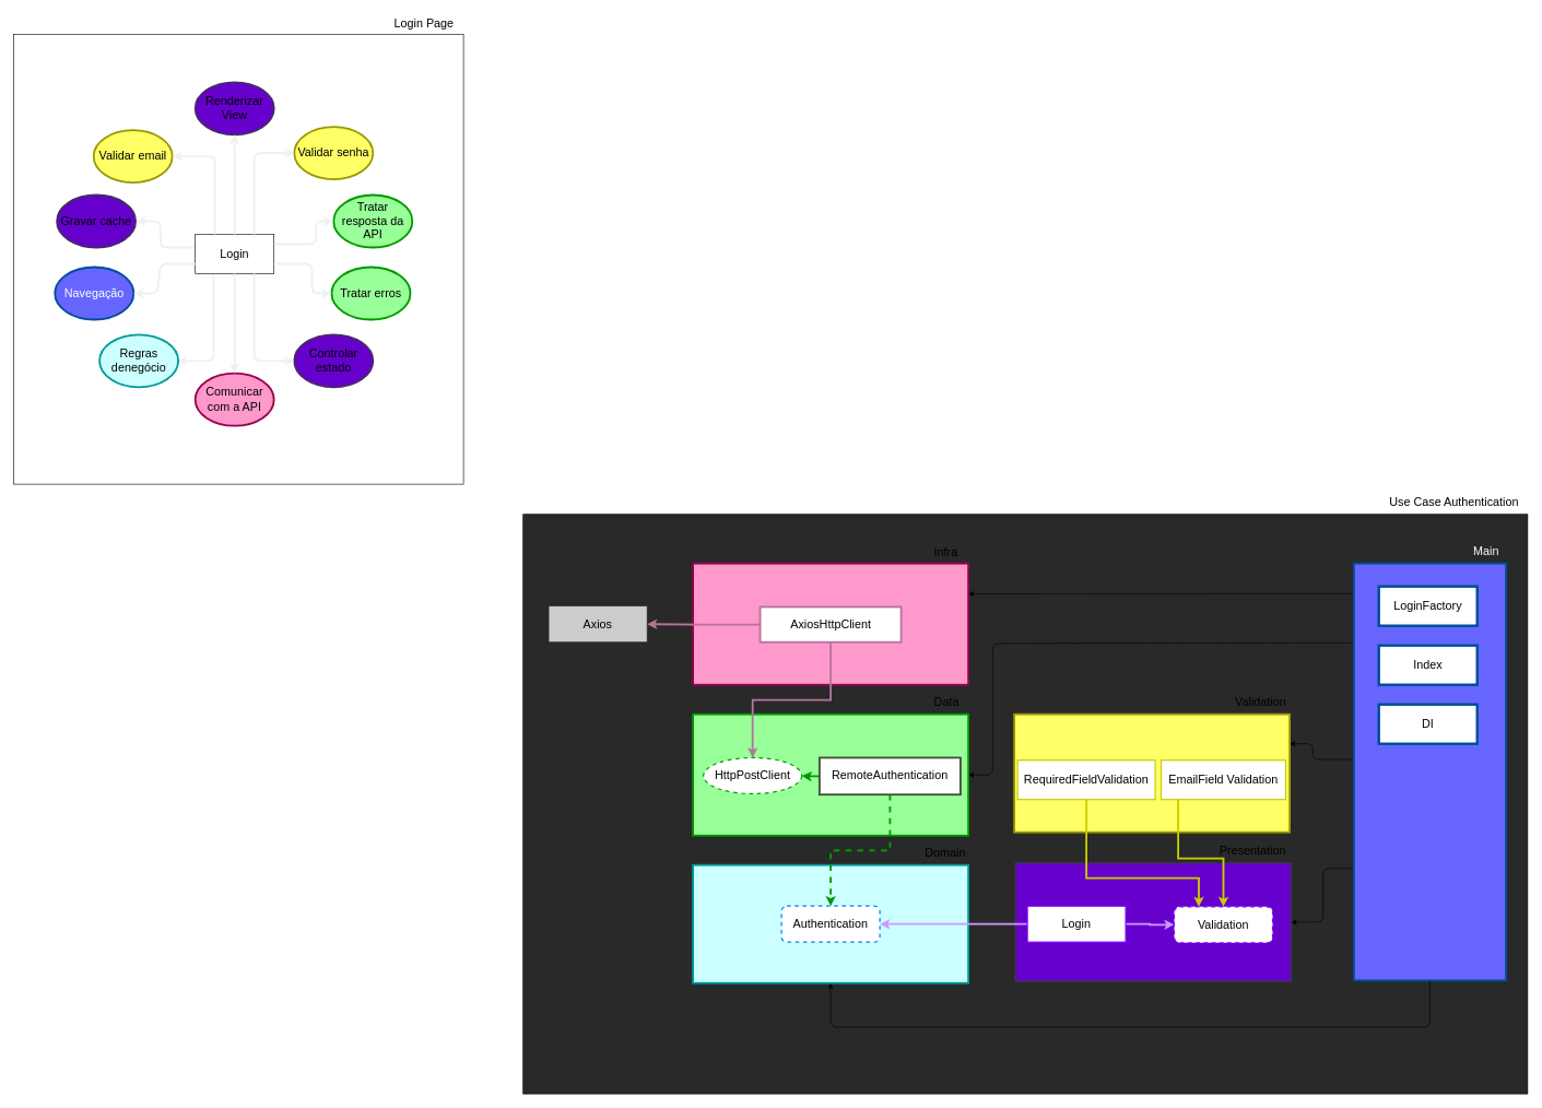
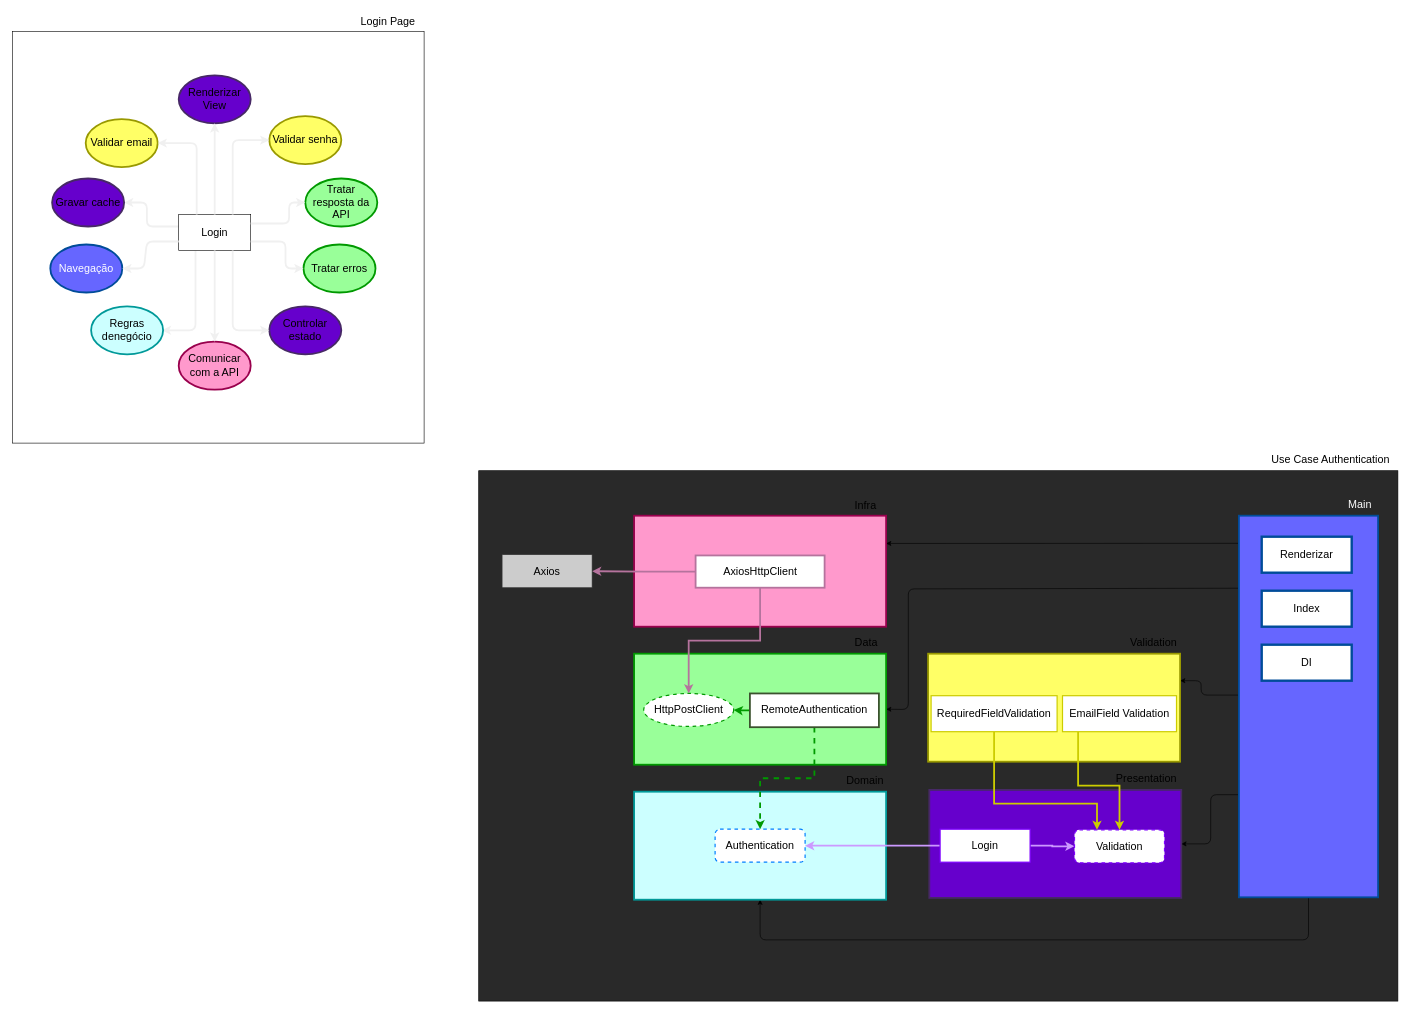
  <mxCell id="0" />
  <mxCell id="1" parent="0" />
  <mxCell id="2" value="" style="rounded=0;whiteSpace=wrap;html=1;fontSize=18;fillColor=#292929;" vertex="1" parent="1"><mxGeometry x="797" y="784" width="1532" height="884" as="geometry" /></mxCell>
  <mxCell id="3" style="edgeStyle=none;html=1;fontColor=#FFFFFF;entryX=1;entryY=0.25;entryDx=0;entryDy=0;" parent="1" target="30" edge="1"><mxGeometry relative="1" as="geometry"><mxPoint x="1969" y="1152" as="targetPoint" /><mxPoint x="2073" y="1158" as="sourcePoint" /><Array as="points"><mxPoint x="2001" y="1158" /><mxPoint x="2001" y="1134" /></Array></mxGeometry></mxCell>
  <mxCell id="4" style="edgeStyle=none;html=1;entryX=1;entryY=0.5;entryDx=0;entryDy=0;fontColor=#FFFFFF;" parent="1" target="24" edge="1"><mxGeometry relative="1" as="geometry"><mxPoint x="2075" y="1324" as="sourcePoint" /><Array as="points"><mxPoint x="2017" y="1324" /><mxPoint x="2017" y="1406" /></Array></mxGeometry></mxCell>
  <mxCell id="5" style="edgeStyle=none;html=1;entryX=1;entryY=0.25;entryDx=0;entryDy=0;fontColor=#FFFFFF;" parent="1" target="18" edge="1"><mxGeometry relative="1" as="geometry"><mxPoint x="2071" y="905" as="sourcePoint" /></mxGeometry></mxCell>
  <mxCell id="6" style="edgeStyle=none;html=1;exitX=0.5;exitY=1;exitDx=0;exitDy=0;fontColor=#FFFFFF;entryX=0.5;entryY=1;entryDx=0;entryDy=0;" parent="1" source="8" target="10" edge="1"><mxGeometry relative="1" as="geometry"><Array as="points"><mxPoint x="2180" y="1566" /><mxPoint x="1266" y="1566" /></Array></mxGeometry></mxCell>
  <mxCell id="7" style="edgeStyle=none;html=1;exitX=0.004;exitY=0.19;exitDx=0;exitDy=0;entryX=1;entryY=0.5;entryDx=0;entryDy=0;fontColor=#FFFFFF;exitPerimeter=0;" parent="1" source="8" target="9" edge="1"><mxGeometry relative="1" as="geometry"><Array as="points"><mxPoint x="1513" y="981" /><mxPoint x="1513" y="1182" /></Array></mxGeometry></mxCell>
  <mxCell id="8" value="" style="rounded=0;whiteSpace=wrap;html=1;fontSize=18;strokeColor=#004C99;strokeWidth=3;fillColor=#6666FF;" parent="1" vertex="1"><mxGeometry x="2064" y="859" width="232" height="636" as="geometry" /></mxCell>
  <mxCell id="9" value="" style="rounded=0;whiteSpace=wrap;html=1;fillColor=#99FF99;strokeColor=#009900;strokeWidth=3;fontSize=18;" parent="1" vertex="1"><mxGeometry x="1056" y="1089" width="420" height="185" as="geometry" /></mxCell>
  <mxCell id="10" value="" style="rounded=0;whiteSpace=wrap;html=1;fillColor=#CCFFFF;strokeColor=#009999;strokeWidth=3;fontSize=18;" parent="1" vertex="1"><mxGeometry x="1056" y="1319" width="420" height="180" as="geometry" /></mxCell>
  <mxCell id="11" value="&lt;font style=&quot;font-size: 18px&quot; color=&quot;#000000&quot;&gt;Authentication&lt;/font&gt;" style="rounded=1;whiteSpace=wrap;html=1;strokeColor=#007FFF;dashed=1;strokeWidth=2;fillColor=#FFFFFF;" parent="1" vertex="1"><mxGeometry x="1191" y="1381.5" width="150" height="55" as="geometry" /></mxCell>
  <mxCell id="12" value="Domain" style="text;html=1;strokeColor=none;fillColor=none;align=center;verticalAlign=middle;whiteSpace=wrap;rounded=0;fontSize=18;" parent="1" vertex="1"><mxGeometry x="1411" y="1286" width="60" height="30" as="geometry" /></mxCell>
  <mxCell id="13" style="edgeStyle=orthogonalEdgeStyle;rounded=0;orthogonalLoop=1;jettySize=auto;html=1;exitX=0.5;exitY=1;exitDx=0;exitDy=0;fontSize=18;strokeWidth=3;fillColor=#d5e8d4;strokeColor=#009900;dashed=1;" parent="1" source="15" target="11" edge="1"><mxGeometry relative="1" as="geometry" /></mxCell>
  <mxCell id="14" style="edgeStyle=orthogonalEdgeStyle;rounded=0;orthogonalLoop=1;jettySize=auto;html=1;exitX=0;exitY=0.5;exitDx=0;exitDy=0;fontSize=18;strokeColor=#009900;strokeWidth=3;" parent="1" source="15" target="17" edge="1"><mxGeometry relative="1" as="geometry" /></mxCell>
  <mxCell id="15" value="&lt;font style=&quot;font-size: 18px&quot; color=&quot;#000000&quot;&gt;RemoteAuthentication&lt;/font&gt;" style="rounded=0;whiteSpace=wrap;html=1;strokeColor=#3B522E;strokeWidth=3;fillColor=#FFFFFF;" parent="1" vertex="1"><mxGeometry x="1249" y="1155.25" width="215" height="56.25" as="geometry" /></mxCell>
  <mxCell id="16" value="Data&lt;br&gt;" style="text;html=1;strokeColor=none;fillColor=none;align=center;verticalAlign=middle;whiteSpace=wrap;rounded=0;fontSize=18;" parent="1" vertex="1"><mxGeometry x="1413" y="1056" width="60" height="30" as="geometry" /></mxCell>
  <mxCell id="17" value="&lt;font style=&quot;font-size: 18px&quot; color=&quot;#000000&quot;&gt;HttpPostClient&lt;/font&gt;" style="ellipse;whiteSpace=wrap;html=1;strokeColor=#009900;dashed=1;strokeWidth=2;fillColor=#FFFFFF;" parent="1" vertex="1"><mxGeometry x="1072" y="1155.25" width="150" height="55" as="geometry" /></mxCell>
  <mxCell id="18" value="" style="rounded=0;whiteSpace=wrap;html=1;fillColor=#FF99CC;strokeColor=#99004D;strokeWidth=3;fontSize=18;" parent="1" vertex="1"><mxGeometry x="1056" y="859" width="420" height="185" as="geometry" /></mxCell>
  <mxCell id="19" style="edgeStyle=orthogonalEdgeStyle;rounded=0;orthogonalLoop=1;jettySize=auto;html=1;exitX=0;exitY=0.5;exitDx=0;exitDy=0;fontSize=18;strokeColor=#B5739D;strokeWidth=3;" parent="1" source="21" target="23" edge="1"><mxGeometry relative="1" as="geometry" /></mxCell>
  <mxCell id="20" style="edgeStyle=orthogonalEdgeStyle;rounded=0;orthogonalLoop=1;jettySize=auto;html=1;exitX=0.5;exitY=1;exitDx=0;exitDy=0;fontSize=18;strokeColor=#B5739D;strokeWidth=3;" parent="1" source="21" target="17" edge="1"><mxGeometry relative="1" as="geometry" /></mxCell>
  <mxCell id="21" value="&lt;font style=&quot;font-size: 18px&quot; color=&quot;#000000&quot;&gt;AxiosHttpClient&lt;/font&gt;" style="rounded=0;whiteSpace=wrap;html=1;strokeColor=#B5739D;strokeWidth=3;fillColor=#FFFFFF;" parent="1" vertex="1"><mxGeometry x="1158.5" y="925.25" width="215" height="53.75" as="geometry" /></mxCell>
  <mxCell id="22" value="Infra" style="text;html=1;strokeColor=none;fillColor=none;align=center;verticalAlign=middle;whiteSpace=wrap;rounded=0;fontSize=18;" parent="1" vertex="1"><mxGeometry x="1412" y="827" width="60" height="30" as="geometry" /></mxCell>
  <mxCell id="23" value="&lt;font style=&quot;font-size: 18px&quot; color=&quot;#000000&quot;&gt;Axios&lt;/font&gt;" style="rounded=0;whiteSpace=wrap;html=1;strokeColor=#333333;fillColor=#CCCCCC;" parent="1" vertex="1"><mxGeometry x="836" y="924" width="150" height="55" as="geometry" /></mxCell>
  <mxCell id="24" value="" style="rounded=0;whiteSpace=wrap;html=1;fillColor=#6600CC;strokeColor=#472966;strokeWidth=3;fontSize=18;" parent="1" vertex="1"><mxGeometry x="1548" y="1316" width="420" height="180" as="geometry" /></mxCell>
  <mxCell id="25" style="edgeStyle=orthogonalEdgeStyle;rounded=0;orthogonalLoop=1;jettySize=auto;html=1;exitX=0;exitY=0.5;exitDx=0;exitDy=0;fontSize=18;strokeColor=#CC99FF;strokeWidth=3;" parent="1" source="27" target="11" edge="1"><mxGeometry relative="1" as="geometry" /></mxCell>
  <mxCell id="26" style="edgeStyle=orthogonalEdgeStyle;rounded=0;orthogonalLoop=1;jettySize=auto;html=1;exitX=1;exitY=0.5;exitDx=0;exitDy=0;fontSize=18;fontColor=#FFFFFF;strokeColor=#CC99FF;strokeWidth=3;" parent="1" source="27" target="29" edge="1"><mxGeometry relative="1" as="geometry" /></mxCell>
  <mxCell id="27" value="&lt;font style=&quot;font-size: 18px&quot; color=&quot;#000000&quot;&gt;Login&lt;/font&gt;" style="rounded=0;whiteSpace=wrap;html=1;strokeColor=#7F00FF;strokeWidth=2;fillColor=#FFFFFF;" parent="1" vertex="1"><mxGeometry x="1566" y="1381.5" width="150" height="55" as="geometry" /></mxCell>
  <mxCell id="28" value="Presentation" style="text;html=1;strokeColor=none;fillColor=none;align=center;verticalAlign=middle;whiteSpace=wrap;rounded=0;fontSize=18;" parent="1" vertex="1"><mxGeometry x="1855" y="1282" width="110" height="30" as="geometry" /></mxCell>
  <mxCell id="29" value="&lt;font style=&quot;font-size: 18px&quot; color=&quot;#000000&quot;&gt;Validation&lt;/font&gt;" style="rounded=1;whiteSpace=wrap;html=1;strokeColor=#7F00FF;dashed=1;strokeWidth=2;fillColor=#FFFFFF;" parent="1" vertex="1"><mxGeometry x="1790" y="1382.5" width="150" height="55" as="geometry" /></mxCell>
  <mxCell id="30" value="" style="rounded=0;whiteSpace=wrap;html=1;fillColor=#FFFF66;strokeColor=#999900;strokeWidth=3;fontSize=18;" parent="1" vertex="1"><mxGeometry x="1546" y="1089" width="420" height="180" as="geometry" /></mxCell>
  <mxCell id="31" style="edgeStyle=orthogonalEdgeStyle;rounded=0;orthogonalLoop=1;jettySize=auto;html=1;exitX=0.5;exitY=1;exitDx=0;exitDy=0;entryX=0.25;entryY=0;entryDx=0;entryDy=0;fontSize=18;fontColor=#FFFFFF;strokeColor=#CCCC00;strokeWidth=3;fillColor=#fff2cc;" parent="1" source="32" target="29" edge="1"><mxGeometry relative="1" as="geometry"><Array as="points"><mxPoint x="1656" y="1339" /><mxPoint x="1828" y="1339" /></Array></mxGeometry></mxCell>
  <mxCell id="32" value="&lt;font style=&quot;font-size: 18px&quot; color=&quot;#000000&quot;&gt;RequiredFieldValidation&lt;/font&gt;" style="rounded=0;whiteSpace=wrap;html=1;strokeColor=#CCCC00;strokeWidth=2;fillColor=#FFFFFF;" parent="1" vertex="1"><mxGeometry x="1551" y="1159" width="210" height="60" as="geometry" /></mxCell>
  <mxCell id="33" value="Validation" style="text;html=1;strokeColor=none;fillColor=none;align=center;verticalAlign=middle;whiteSpace=wrap;rounded=0;fontSize=18;" parent="1" vertex="1"><mxGeometry x="1881" y="1055" width="82" height="30" as="geometry" /></mxCell>
  <mxCell id="34" style="edgeStyle=orthogonalEdgeStyle;rounded=0;orthogonalLoop=1;jettySize=auto;html=1;fontSize=18;fontColor=#FFFFFF;strokeColor=#CCCC00;strokeWidth=3;fillColor=#fff2cc;" parent="1" source="35" target="29" edge="1"><mxGeometry relative="1" as="geometry"><Array as="points"><mxPoint x="1796" y="1309" /><mxPoint x="1865" y="1309" /></Array></mxGeometry></mxCell>
  <mxCell id="35" value="&lt;font style=&quot;font-size: 18px&quot; color=&quot;#000000&quot;&gt;EmailField Validation&lt;/font&gt;" style="rounded=0;whiteSpace=wrap;html=1;strokeColor=#CCCC00;strokeWidth=2;fillColor=#FFFFFF;" parent="1" vertex="1"><mxGeometry x="1770" y="1159" width="190" height="60" as="geometry" /></mxCell>
  <mxCell id="36" value="Main" style="text;html=1;strokeColor=none;fillColor=none;align=center;verticalAlign=middle;whiteSpace=wrap;rounded=0;fontSize=18;fontColor=#FFFFFF;" parent="1" vertex="1"><mxGeometry x="2236" y="825" width="60" height="30" as="geometry" /></mxCell>
- <mxCell id="37" value="LoginFactory" style="rounded=0;whiteSpace=wrap;html=1;fontSize=18;fontColor=#000000;strokeColor=#004C99;strokeWidth=4;fillColor=#FFFFFF;" parent="1" vertex="1"><mxGeometry x="2102" y="894" width="150" height="60" as="geometry" /></mxCell>
+ <mxCell id="37" value="Renderizar" style="rounded=0;whiteSpace=wrap;html=1;fontSize=18;fontColor=#000000;strokeColor=#004C99;strokeWidth=4;fillColor=#FFFFFF;" parent="1" vertex="1"><mxGeometry x="2102" y="894" width="150" height="60" as="geometry" /></mxCell>
  <mxCell id="38" value="Index" style="rounded=0;whiteSpace=wrap;html=1;fontSize=18;fontColor=#000000;strokeColor=#004C99;strokeWidth=4;fillColor=#FFFFFF;" parent="1" vertex="1"><mxGeometry x="2102" y="984" width="150" height="60" as="geometry" /></mxCell>
  <mxCell id="39" value="DI" style="rounded=0;whiteSpace=wrap;html=1;fontSize=18;fontColor=#000000;strokeColor=#004C99;strokeWidth=4;fillColor=#FFFFFF;" parent="1" vertex="1"><mxGeometry x="2102" y="1074" width="150" height="60" as="geometry" /></mxCell>
  <mxCell id="40" value="" style="group" vertex="1" connectable="0" parent="1"><mxGeometry x="20" y="20" width="686" height="718" as="geometry" /></mxCell>
  <mxCell id="41" value="" style="whiteSpace=wrap;html=1;aspect=fixed;" vertex="1" parent="40"><mxGeometry y="32" width="686" height="686" as="geometry" /></mxCell>
  <mxCell id="42" style="edgeStyle=none;html=1;entryX=1;entryY=0.5;entryDx=0;entryDy=0;fontSize=18;strokeColor=#F0F0F0;strokeWidth=3;" parent="40" target="58" edge="1"><mxGeometry relative="1" as="geometry"><mxPoint x="282" y="357" as="sourcePoint" /><Array as="points"><mxPoint x="224" y="357" /><mxPoint x="224" y="317" /></Array></mxGeometry></mxCell>
  <mxCell id="43" style="edgeStyle=none;html=1;exitX=0.25;exitY=1;exitDx=0;exitDy=0;entryX=1;entryY=0.5;entryDx=0;entryDy=0;fontSize=18;strokeColor=#F0F0F0;strokeWidth=3;" parent="40" edge="1"><mxGeometry relative="1" as="geometry"><mxPoint x="305" y="397" as="sourcePoint" /><mxPoint x="249" y="530" as="targetPoint" /><Array as="points"><mxPoint x="305" y="530" /></Array></mxGeometry></mxCell>
  <mxCell id="44" value="&lt;font style=&quot;font-size: 18px&quot; color=&quot;#000000&quot;&gt;Login&lt;/font&gt;" style="rounded=0;whiteSpace=wrap;html=1;fillColor=#FFFFFF;" parent="40" vertex="1"><mxGeometry x="277" y="337" width="120" height="60" as="geometry" /></mxCell>
  <mxCell id="45" value="Renderizar View" style="ellipse;whiteSpace=wrap;html=1;fontSize=18;fillColor=#6600CC;strokeColor=#472966;strokeWidth=3;" parent="40" vertex="1"><mxGeometry x="277" y="105" width="120" height="80" as="geometry" /></mxCell>
  <mxCell id="46" style="edgeStyle=none;html=1;exitX=0.5;exitY=0;exitDx=0;exitDy=0;entryX=0.5;entryY=1;entryDx=0;entryDy=0;fontSize=18;strokeColor=#F0F0F0;strokeWidth=3;" parent="40" source="44" target="45" edge="1"><mxGeometry relative="1" as="geometry" /></mxCell>
  <mxCell id="47" value="&lt;font color=&quot;#000000&quot;&gt;Validar senha&lt;/font&gt;" style="ellipse;whiteSpace=wrap;html=1;fontSize=18;fillColor=#FFFF66;strokeColor=#999900;strokeWidth=3;" parent="40" vertex="1"><mxGeometry x="428" y="173" width="120" height="80" as="geometry" /></mxCell>
  <mxCell id="48" style="edgeStyle=none;html=1;exitX=0.75;exitY=0;exitDx=0;exitDy=0;entryX=0;entryY=0.5;entryDx=0;entryDy=0;fontSize=18;strokeColor=#F0F0F0;strokeWidth=3;" parent="40" source="44" target="47" edge="1"><mxGeometry relative="1" as="geometry"><Array as="points"><mxPoint x="367" y="213" /></Array></mxGeometry></mxCell>
  <mxCell id="49" value="&lt;font color=&quot;#000000&quot;&gt;Validar email&lt;/font&gt;" style="ellipse;whiteSpace=wrap;html=1;fontSize=18;strokeColor=#999900;fillColor=#FFFF66;strokeWidth=3;" parent="40" vertex="1"><mxGeometry x="122" y="178" width="120" height="80" as="geometry" /></mxCell>
  <mxCell id="50" style="edgeStyle=none;html=1;exitX=0.25;exitY=0;exitDx=0;exitDy=0;entryX=1;entryY=0.5;entryDx=0;entryDy=0;fontSize=18;strokeColor=#F0F0F0;strokeWidth=3;" parent="40" source="44" target="49" edge="1"><mxGeometry relative="1" as="geometry"><Array as="points"><mxPoint x="307" y="218" /></Array></mxGeometry></mxCell>
  <mxCell id="51" value="&lt;font color=&quot;#000000&quot;&gt;Tratar resposta da API&lt;/font&gt;" style="ellipse;whiteSpace=wrap;html=1;fontSize=18;fillColor=#99FF99;strokeColor=#009900;strokeWidth=3;" parent="40" vertex="1"><mxGeometry x="488" y="277" width="120" height="80" as="geometry" /></mxCell>
  <mxCell id="52" style="edgeStyle=none;html=1;exitX=1;exitY=0.25;exitDx=0;exitDy=0;entryX=0;entryY=0.5;entryDx=0;entryDy=0;fontSize=18;strokeColor=#F0F0F0;strokeWidth=3;" parent="40" source="44" target="51" edge="1"><mxGeometry relative="1" as="geometry"><Array as="points"><mxPoint x="461" y="352" /><mxPoint x="461" y="317" /></Array></mxGeometry></mxCell>
  <mxCell id="53" value="&lt;font color=&quot;#000000&quot;&gt;Regras denegócio&lt;/font&gt;" style="ellipse;whiteSpace=wrap;html=1;fontSize=18;fillColor=#CCFFFF;strokeColor=#009999;strokeWidth=3;" parent="40" vertex="1"><mxGeometry x="131" y="490" width="120" height="80" as="geometry" /></mxCell>
  <mxCell id="54" value="Controlar estado" style="ellipse;whiteSpace=wrap;html=1;fontSize=18;fillColor=#6600CC;strokeColor=#472966;strokeWidth=3;" parent="40" vertex="1"><mxGeometry x="428" y="490" width="120" height="80" as="geometry" /></mxCell>
  <mxCell id="55" style="edgeStyle=none;html=1;exitX=0.75;exitY=1;exitDx=0;exitDy=0;entryX=0;entryY=0.5;entryDx=0;entryDy=0;fontSize=18;strokeColor=#F0F0F0;strokeWidth=3;" parent="40" source="44" target="54" edge="1"><mxGeometry relative="1" as="geometry"><Array as="points"><mxPoint x="367" y="530" /></Array></mxGeometry></mxCell>
  <mxCell id="56" value="&lt;font color=&quot;#000000&quot;&gt;Comunicar com a API&lt;/font&gt;" style="ellipse;whiteSpace=wrap;html=1;fontSize=18;fillColor=#FF99CC;strokeColor=#99004D;strokeWidth=3;" parent="40" vertex="1"><mxGeometry x="277" y="549" width="120" height="80" as="geometry" /></mxCell>
  <mxCell id="57" style="edgeStyle=none;html=1;exitX=0.5;exitY=1;exitDx=0;exitDy=0;fontSize=18;strokeWidth=3;strokeColor=#F0F0F0;" parent="40" source="44" target="56" edge="1"><mxGeometry relative="1" as="geometry" /></mxCell>
  <mxCell id="58" value="Gravar cache" style="ellipse;whiteSpace=wrap;html=1;fontSize=18;fillColor=#6600CC;strokeColor=#472966;strokeWidth=3;" parent="40" vertex="1"><mxGeometry x="66" y="277" width="120" height="80" as="geometry" /></mxCell>
  <mxCell id="59" value="&lt;font color=&quot;#000000&quot;&gt;Tratar erros&lt;/font&gt;" style="ellipse;whiteSpace=wrap;html=1;fontSize=18;fillColor=#99FF99;strokeColor=#009900;strokeWidth=3;" parent="40" vertex="1"><mxGeometry x="485" y="387" width="120" height="80" as="geometry" /></mxCell>
  <mxCell id="60" style="edgeStyle=none;html=1;exitX=1;exitY=0.75;exitDx=0;exitDy=0;entryX=0;entryY=0.5;entryDx=0;entryDy=0;fontSize=18;strokeColor=#F0F0F0;strokeWidth=3;" parent="40" source="44" target="59" edge="1"><mxGeometry relative="1" as="geometry"><Array as="points"><mxPoint x="455" y="382" /><mxPoint x="455" y="427" /></Array></mxGeometry></mxCell>
  <mxCell id="61" value="&lt;font color=&quot;#ffffff&quot;&gt;Navegação&lt;/font&gt;" style="ellipse;whiteSpace=wrap;html=1;fontSize=18;fillColor=#6666FF;strokeColor=#004C99;strokeWidth=3;" parent="40" vertex="1"><mxGeometry x="63" y="387" width="120" height="80" as="geometry" /></mxCell>
  <mxCell id="62" style="edgeStyle=none;html=1;exitX=0;exitY=0.75;exitDx=0;exitDy=0;entryX=1;entryY=0.5;entryDx=0;entryDy=0;fontSize=18;strokeColor=#F0F0F0;strokeWidth=3;" parent="40" source="44" target="61" edge="1"><mxGeometry relative="1" as="geometry"><Array as="points"><mxPoint x="224" y="382" /><mxPoint x="219" y="427" /></Array></mxGeometry></mxCell>
  <mxCell id="63" value="&lt;font style=&quot;font-size: 18px&quot;&gt;Login Page&lt;/font&gt;" style="text;html=1;strokeColor=none;fillColor=none;align=center;verticalAlign=middle;whiteSpace=wrap;rounded=0;" vertex="1" parent="40"><mxGeometry x="566" width="120" height="30" as="geometry" /></mxCell>
  <mxCell id="64" value="Use Case Authentication" style="text;html=1;strokeColor=none;fillColor=none;align=center;verticalAlign=middle;whiteSpace=wrap;rounded=0;fontSize=18;" vertex="1" parent="1"><mxGeometry x="2107" y="751" width="220" height="30" as="geometry" /></mxCell>
